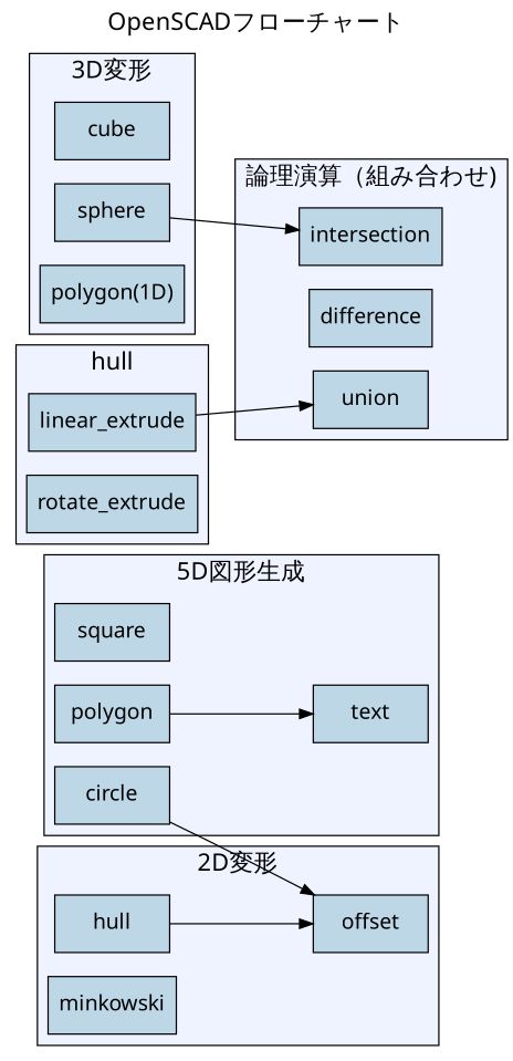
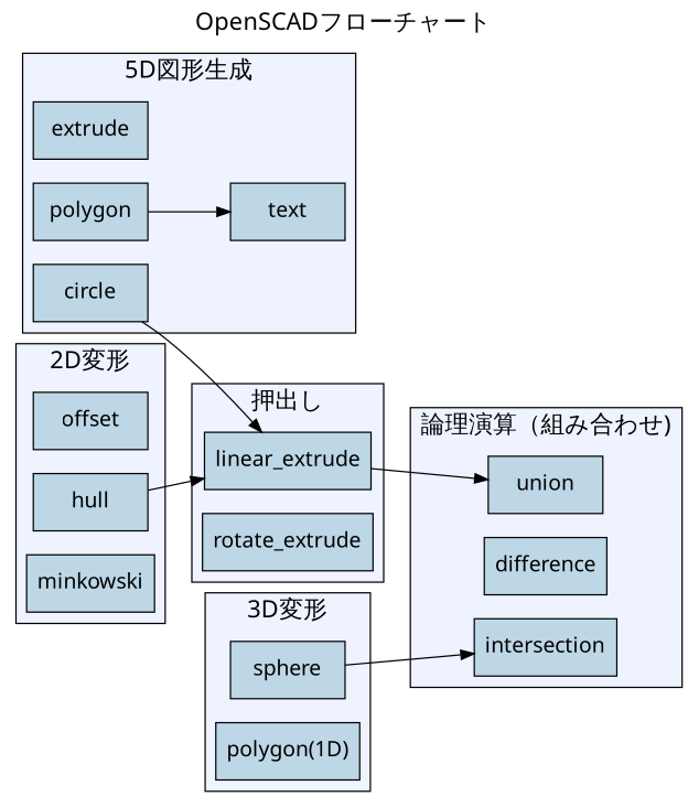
  digraph {
    bgcolor="#ffffff"
    compound=true
    fontcolor=black
    fontname="Hiragino Kaku Gothic"
    fontsize=18
    label="OpenSCADフローチャート"
    labeljust=c
    labelloc=t
    rankdir=LR
    style=filled
    node [fillcolor="/blues5/2" fontname="Hiragino Kaku Gothic" fontsize=16 shape=box style="solid,filled"]
-   square [height=0.6 width=1.2]
+   square [height=0.6 width=1.2 label=extrude]
    circle [height=0.6 width=1.2]
    polygon [height=0.6 width=1.2]
    text [height=0.6 width=1.2]
-   cube [height=0.6 width=1.2]
    sphere [height=0.6 width=1.2]
    n7 [height=0.6 label="polygon(1D)" width=1.2]
    linear_extrude [height=0.6 width=1.2]
    rotate_extrude [height=0.6 width=1.2]
    offset [height=0.6 width=1.2]
    hull [height=0.6 width=1.2]
    minkowski [height=0.6 width=1.2]
    union [height=0.6 width=1.2]
    difference [height=0.6 width=1.2]
    intersection [height=0.6 width=1.2]
    subgraph cluster_1 {
      bgcolor="/blues5/1"
      label="5D図形生成"
      square
      circle
      polygon
      text
    }
    subgraph cluster_2 {
      bgcolor="/blues5/1"
      label="3D変形"
-     cube
      sphere
      n7
    }
    subgraph cluster_3 {
      bgcolor="/blues5/1"
-     label=hull
+     label="押出し"
      linear_extrude
      rotate_extrude
    }
    subgraph cluster_4 {
      bgcolor="/blues5/1"
      label="2D変形"
      offset
      hull
      minkowski
    }
    subgraph cluster_5 {
      bgcolor="/blues5/1"
      label="論理演算（組み合わせ)"
      union
      difference
      intersection
    }
-   circle -> offset
+   circle -> linear_extrude
    polygon -> text
    sphere -> intersection
    linear_extrude -> union
-   hull -> offset
+   hull -> linear_extrude
  }
